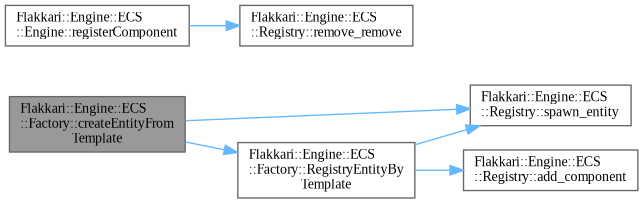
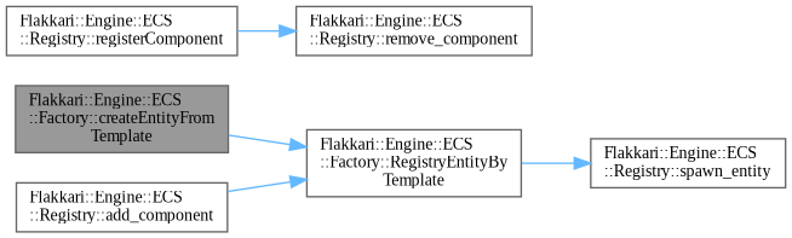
  digraph {
    fontname="Liberation Serif"
    rankdir=LR
    node [color=grey40 fillcolor=white fontname="Liberation Serif" fontsize=10 shape=box style=filled]
    edge [color=steelblue1 fontname="Liberation Serif" fontsize=10 labelfontname=Helvetica labelfontsize=10 style=solid]
    n1 [color=gray40 fillcolor=grey60 fontcolor=black height=0.2 label="Flakkari::Engine::ECS\l::Factory::createEntityFrom\lTemplate" width=0.4]
    n2 [height=0.2 label="Flakkari::Engine::ECS\l::Factory::RegistryEntityBy\lTemplate" width=0.4]
    n3 [height=0.2 label="Flakkari::Engine::ECS\l::Registry::spawn_entity" width=0.4]
    n4 [height=0.2 label="Flakkari::Engine::ECS\l::Registry::add_component" width=0.4]
-   n5 [height=0.2 label="Flakkari::Engine::ECS\l::Engine::registerComponent" width=0.4]
-   n6 [height=0.2 label="Flakkari::Engine::ECS\l::Registry::remove_remove" width=0.4]
+   n5 [height=0.2 label="Flakkari::Engine::ECS\l::Registry::registerComponent" width=0.4]
+   n6 [height=0.2 label="Flakkari::Engine::ECS\l::Registry::remove_component" width=0.4]
    n1 -> n2
-   n1 -> n3
    n2 -> n3
-   n2 -> n4
+   n4 -> n2
    n5 -> n6
  }
